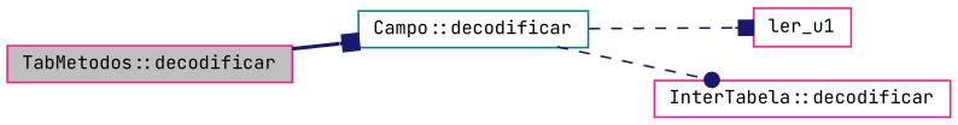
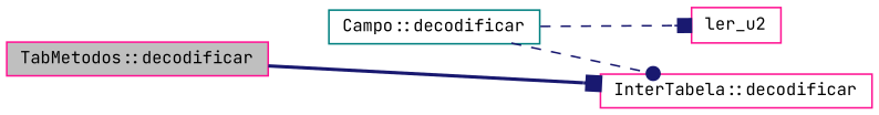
  digraph {
    fontname="JetBrains Mono"
    rankdir=LR
    node [color=deeppink fillcolor=white fontname="JetBrains Mono" fontsize=10 shape=record style=filled]
    edge [arrowhead=box color=midnightblue fontname="JetBrains Mono" fontsize=10 labelfontname=Helvetica labelfontsize=10 style=dashed]
    n1 [fillcolor=grey75 fontcolor=black height=0.2 label="TabMetodos::decodificar" width=0.4]
    n2 [color=teal height=0.2 label="Campo::decodificar" width=0.4]
-   n3 [height=0.2 label=ler_u1 width=0.4]
+   n3 [height=0.2 label=ler_u2 width=0.4]
    n4 [height=0.2 label="InterTabela::decodificar" width=0.4]
-   n1 -> n2 [style=bold]
+   n1 -> n4 [style=bold]
    n2 -> n3
    n2 -> n4 [arrowhead=dot]
  }
